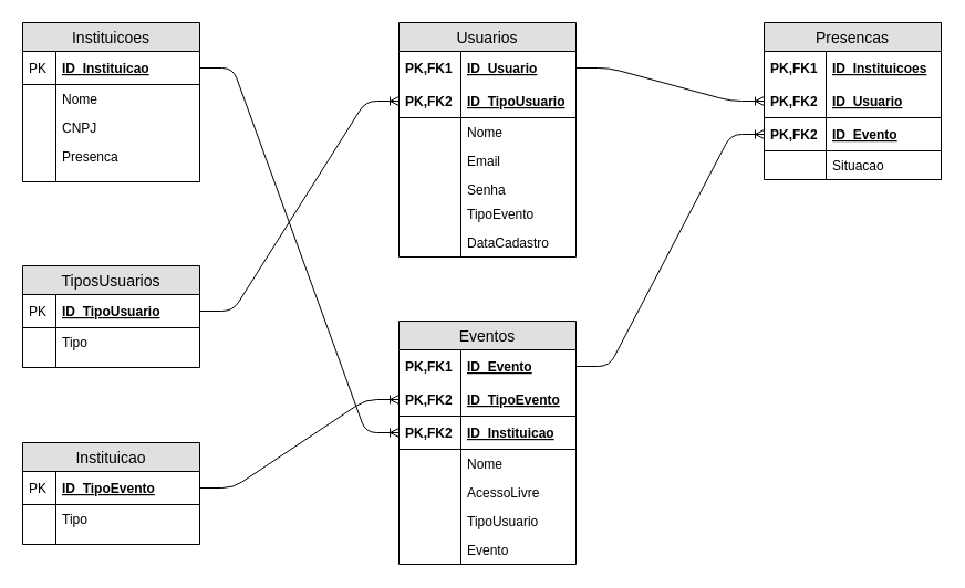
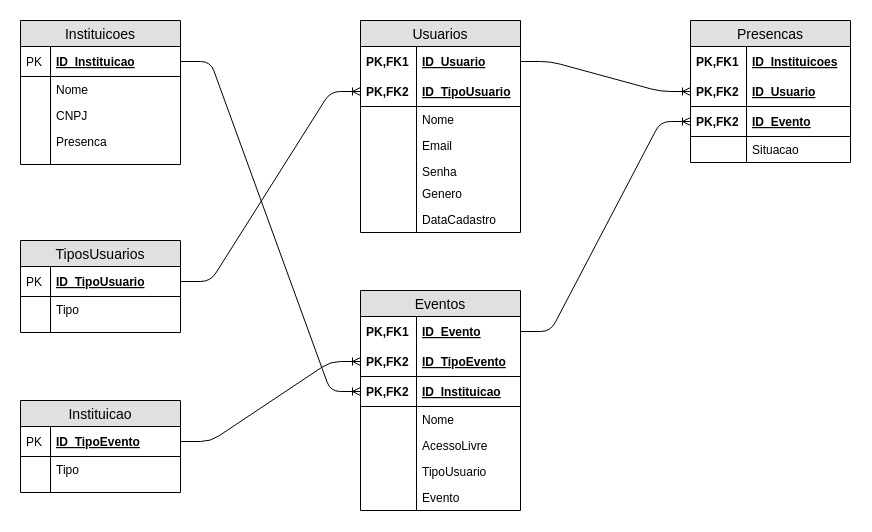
  <mxCell id="0" />
  <mxCell id="1" parent="0" />
  <mxCell id="2" value="TiposUsuarios" style="swimlane;fontStyle=0;childLayout=stackLayout;horizontal=1;startSize=26;fillColor=#e0e0e0;horizontalStack=0;resizeParent=1;resizeParentMax=0;resizeLast=0;collapsible=1;marginBottom=0;swimlaneFillColor=#ffffff;align=center;fontSize=14;" vertex="1" parent="1"><mxGeometry x="20" y="240" width="160" height="92" as="geometry" /></mxCell>
  <mxCell id="3" value="ID_TipoUsuario" style="shape=partialRectangle;top=0;left=0;right=0;bottom=1;align=left;verticalAlign=middle;fillColor=none;spacingLeft=34;spacingRight=4;overflow=hidden;rotatable=0;points=[[0,0.5],[1,0.5]];portConstraint=eastwest;dropTarget=0;fontStyle=5;fontSize=12;" vertex="1" parent="2"><mxGeometry y="26" width="160" height="30" as="geometry" /></mxCell>
  <mxCell id="4" value="PK" style="shape=partialRectangle;top=0;left=0;bottom=0;fillColor=none;align=left;verticalAlign=middle;spacingLeft=4;spacingRight=4;overflow=hidden;rotatable=0;points=[];portConstraint=eastwest;part=1;fontSize=12;" vertex="1" connectable="0" parent="3"><mxGeometry width="30" height="30" as="geometry" /></mxCell>
  <mxCell id="5" value="Tipo" style="shape=partialRectangle;top=0;left=0;right=0;bottom=0;align=left;verticalAlign=top;fillColor=none;spacingLeft=34;spacingRight=4;overflow=hidden;rotatable=0;points=[[0,0.5],[1,0.5]];portConstraint=eastwest;dropTarget=0;fontSize=12;" vertex="1" parent="2"><mxGeometry y="56" width="160" height="26" as="geometry" /></mxCell>
  <mxCell id="6" value="" style="shape=partialRectangle;top=0;left=0;bottom=0;fillColor=none;align=left;verticalAlign=top;spacingLeft=4;spacingRight=4;overflow=hidden;rotatable=0;points=[];portConstraint=eastwest;part=1;fontSize=12;" vertex="1" connectable="0" parent="5"><mxGeometry width="30" height="26" as="geometry" /></mxCell>
  <mxCell id="7" value="" style="shape=partialRectangle;top=0;left=0;right=0;bottom=0;align=left;verticalAlign=top;fillColor=none;spacingLeft=34;spacingRight=4;overflow=hidden;rotatable=0;points=[[0,0.5],[1,0.5]];portConstraint=eastwest;dropTarget=0;fontSize=12;" vertex="1" parent="2"><mxGeometry y="82" width="160" height="10" as="geometry" /></mxCell>
  <mxCell id="8" value="" style="shape=partialRectangle;top=0;left=0;bottom=0;fillColor=none;align=left;verticalAlign=top;spacingLeft=4;spacingRight=4;overflow=hidden;rotatable=0;points=[];portConstraint=eastwest;part=1;fontSize=12;" vertex="1" connectable="0" parent="7"><mxGeometry width="30" height="10" as="geometry" /></mxCell>
  <mxCell id="9" value="Instituicao" style="swimlane;fontStyle=0;childLayout=stackLayout;horizontal=1;startSize=26;fillColor=#e0e0e0;horizontalStack=0;resizeParent=1;resizeParentMax=0;resizeLast=0;collapsible=1;marginBottom=0;swimlaneFillColor=#ffffff;align=center;fontSize=14;" vertex="1" parent="1"><mxGeometry x="20" y="400" width="160" height="92" as="geometry" /></mxCell>
  <mxCell id="10" value="ID_TipoEvento" style="shape=partialRectangle;top=0;left=0;right=0;bottom=1;align=left;verticalAlign=middle;fillColor=none;spacingLeft=34;spacingRight=4;overflow=hidden;rotatable=0;points=[[0,0.5],[1,0.5]];portConstraint=eastwest;dropTarget=0;fontStyle=5;fontSize=12;" vertex="1" parent="9"><mxGeometry y="26" width="160" height="30" as="geometry" /></mxCell>
  <mxCell id="11" value="PK" style="shape=partialRectangle;top=0;left=0;bottom=0;fillColor=none;align=left;verticalAlign=middle;spacingLeft=4;spacingRight=4;overflow=hidden;rotatable=0;points=[];portConstraint=eastwest;part=1;fontSize=12;" vertex="1" connectable="0" parent="10"><mxGeometry width="30" height="30" as="geometry" /></mxCell>
  <mxCell id="12" value="Tipo" style="shape=partialRectangle;top=0;left=0;right=0;bottom=0;align=left;verticalAlign=top;fillColor=none;spacingLeft=34;spacingRight=4;overflow=hidden;rotatable=0;points=[[0,0.5],[1,0.5]];portConstraint=eastwest;dropTarget=0;fontSize=12;" vertex="1" parent="9"><mxGeometry y="56" width="160" height="26" as="geometry" /></mxCell>
  <mxCell id="13" value="" style="shape=partialRectangle;top=0;left=0;bottom=0;fillColor=none;align=left;verticalAlign=top;spacingLeft=4;spacingRight=4;overflow=hidden;rotatable=0;points=[];portConstraint=eastwest;part=1;fontSize=12;" vertex="1" connectable="0" parent="12"><mxGeometry width="30" height="26" as="geometry" /></mxCell>
  <mxCell id="14" value="" style="shape=partialRectangle;top=0;left=0;right=0;bottom=0;align=left;verticalAlign=top;fillColor=none;spacingLeft=34;spacingRight=4;overflow=hidden;rotatable=0;points=[[0,0.5],[1,0.5]];portConstraint=eastwest;dropTarget=0;fontSize=12;" vertex="1" parent="9"><mxGeometry y="82" width="160" height="10" as="geometry" /></mxCell>
  <mxCell id="15" value="" style="shape=partialRectangle;top=0;left=0;bottom=0;fillColor=none;align=left;verticalAlign=top;spacingLeft=4;spacingRight=4;overflow=hidden;rotatable=0;points=[];portConstraint=eastwest;part=1;fontSize=12;" vertex="1" connectable="0" parent="14"><mxGeometry width="30" height="10" as="geometry" /></mxCell>
  <mxCell id="16" value="Instituicoes" style="swimlane;fontStyle=0;childLayout=stackLayout;horizontal=1;startSize=26;fillColor=#e0e0e0;horizontalStack=0;resizeParent=1;resizeParentMax=0;resizeLast=0;collapsible=1;marginBottom=0;swimlaneFillColor=#ffffff;align=center;fontSize=14;" vertex="1" parent="1"><mxGeometry x="20" y="20" width="160" height="144" as="geometry" /></mxCell>
  <mxCell id="17" value="ID_Instituicao" style="shape=partialRectangle;top=0;left=0;right=0;bottom=1;align=left;verticalAlign=middle;fillColor=none;spacingLeft=34;spacingRight=4;overflow=hidden;rotatable=0;points=[[0,0.5],[1,0.5]];portConstraint=eastwest;dropTarget=0;fontStyle=5;fontSize=12;" vertex="1" parent="16"><mxGeometry y="26" width="160" height="30" as="geometry" /></mxCell>
  <mxCell id="18" value="PK" style="shape=partialRectangle;top=0;left=0;bottom=0;fillColor=none;align=left;verticalAlign=middle;spacingLeft=4;spacingRight=4;overflow=hidden;rotatable=0;points=[];portConstraint=eastwest;part=1;fontSize=12;" vertex="1" connectable="0" parent="17"><mxGeometry width="30" height="30" as="geometry" /></mxCell>
  <mxCell id="19" value="Nome" style="shape=partialRectangle;top=0;left=0;right=0;bottom=0;align=left;verticalAlign=top;fillColor=none;spacingLeft=34;spacingRight=4;overflow=hidden;rotatable=0;points=[[0,0.5],[1,0.5]];portConstraint=eastwest;dropTarget=0;fontSize=12;" vertex="1" parent="16"><mxGeometry y="56" width="160" height="26" as="geometry" /></mxCell>
  <mxCell id="20" value="" style="shape=partialRectangle;top=0;left=0;bottom=0;fillColor=none;align=left;verticalAlign=top;spacingLeft=4;spacingRight=4;overflow=hidden;rotatable=0;points=[];portConstraint=eastwest;part=1;fontSize=12;" vertex="1" connectable="0" parent="19"><mxGeometry width="30" height="26" as="geometry" /></mxCell>
  <mxCell id="21" value="CNPJ" style="shape=partialRectangle;top=0;left=0;right=0;bottom=0;align=left;verticalAlign=top;fillColor=none;spacingLeft=34;spacingRight=4;overflow=hidden;rotatable=0;points=[[0,0.5],[1,0.5]];portConstraint=eastwest;dropTarget=0;fontSize=12;" vertex="1" parent="16"><mxGeometry y="82" width="160" height="26" as="geometry" /></mxCell>
  <mxCell id="22" value="" style="shape=partialRectangle;top=0;left=0;bottom=0;fillColor=none;align=left;verticalAlign=top;spacingLeft=4;spacingRight=4;overflow=hidden;rotatable=0;points=[];portConstraint=eastwest;part=1;fontSize=12;" vertex="1" connectable="0" parent="21"><mxGeometry width="30" height="26" as="geometry" /></mxCell>
  <mxCell id="23" value="Presenca" style="shape=partialRectangle;top=0;left=0;right=0;bottom=0;align=left;verticalAlign=top;fillColor=none;spacingLeft=34;spacingRight=4;overflow=hidden;rotatable=0;points=[[0,0.5],[1,0.5]];portConstraint=eastwest;dropTarget=0;fontSize=12;" vertex="1" parent="16"><mxGeometry y="108" width="160" height="26" as="geometry" /></mxCell>
  <mxCell id="24" value="" style="shape=partialRectangle;top=0;left=0;bottom=0;fillColor=none;align=left;verticalAlign=top;spacingLeft=4;spacingRight=4;overflow=hidden;rotatable=0;points=[];portConstraint=eastwest;part=1;fontSize=12;" vertex="1" connectable="0" parent="23"><mxGeometry width="30" height="26" as="geometry" /></mxCell>
  <mxCell id="25" value="" style="shape=partialRectangle;top=0;left=0;right=0;bottom=0;align=left;verticalAlign=top;fillColor=none;spacingLeft=34;spacingRight=4;overflow=hidden;rotatable=0;points=[[0,0.5],[1,0.5]];portConstraint=eastwest;dropTarget=0;fontSize=12;" vertex="1" parent="16"><mxGeometry y="134" width="160" height="10" as="geometry" /></mxCell>
  <mxCell id="26" value="" style="shape=partialRectangle;top=0;left=0;bottom=0;fillColor=none;align=left;verticalAlign=top;spacingLeft=4;spacingRight=4;overflow=hidden;rotatable=0;points=[];portConstraint=eastwest;part=1;fontSize=12;" vertex="1" connectable="0" parent="25"><mxGeometry width="30" height="10" as="geometry" /></mxCell>
  <mxCell id="27" value="Presencas" style="swimlane;fontStyle=0;childLayout=stackLayout;horizontal=1;startSize=26;fillColor=#e0e0e0;horizontalStack=0;resizeParent=1;resizeParentMax=0;resizeLast=0;collapsible=1;marginBottom=0;swimlaneFillColor=#ffffff;align=center;fontSize=14;" vertex="1" parent="1"><mxGeometry x="690" y="20" width="160" height="142" as="geometry" /></mxCell>
  <mxCell id="28" value="ID_Instituicoes" style="shape=partialRectangle;top=0;left=0;right=0;bottom=0;align=left;verticalAlign=middle;fillColor=none;spacingLeft=60;spacingRight=4;overflow=hidden;rotatable=0;points=[[0,0.5],[1,0.5]];portConstraint=eastwest;dropTarget=0;fontStyle=5;fontSize=12;" vertex="1" parent="27"><mxGeometry y="26" width="160" height="30" as="geometry" /></mxCell>
  <mxCell id="29" value="PK,FK1" style="shape=partialRectangle;fontStyle=1;top=0;left=0;bottom=0;fillColor=none;align=left;verticalAlign=middle;spacingLeft=4;spacingRight=4;overflow=hidden;rotatable=0;points=[];portConstraint=eastwest;part=1;fontSize=12;" vertex="1" connectable="0" parent="28"><mxGeometry width="56" height="30" as="geometry" /></mxCell>
  <mxCell id="30" value="ID_Usuario" style="shape=partialRectangle;top=0;left=0;right=0;bottom=1;align=left;verticalAlign=middle;fillColor=none;spacingLeft=60;spacingRight=4;overflow=hidden;rotatable=0;points=[[0,0.5],[1,0.5]];portConstraint=eastwest;dropTarget=0;fontStyle=5;fontSize=12;" vertex="1" parent="27"><mxGeometry y="56" width="160" height="30" as="geometry" /></mxCell>
  <mxCell id="31" value="PK,FK2" style="shape=partialRectangle;fontStyle=1;top=0;left=0;bottom=0;fillColor=none;align=left;verticalAlign=middle;spacingLeft=4;spacingRight=4;overflow=hidden;rotatable=0;points=[];portConstraint=eastwest;part=1;fontSize=12;" vertex="1" connectable="0" parent="30"><mxGeometry width="56" height="30" as="geometry" /></mxCell>
  <mxCell id="32" value="ID_Evento" style="shape=partialRectangle;top=0;left=0;right=0;bottom=1;align=left;verticalAlign=middle;fillColor=none;spacingLeft=60;spacingRight=4;overflow=hidden;rotatable=0;points=[[0,0.5],[1,0.5]];portConstraint=eastwest;dropTarget=0;fontStyle=5;fontSize=12;" vertex="1" parent="27"><mxGeometry y="86" width="160" height="30" as="geometry" /></mxCell>
  <mxCell id="33" value="PK,FK2" style="shape=partialRectangle;fontStyle=1;top=0;left=0;bottom=0;fillColor=none;align=left;verticalAlign=middle;spacingLeft=4;spacingRight=4;overflow=hidden;rotatable=0;points=[];portConstraint=eastwest;part=1;fontSize=12;" vertex="1" connectable="0" parent="32"><mxGeometry width="56" height="30" as="geometry" /></mxCell>
  <mxCell id="34" value="Situacao" style="shape=partialRectangle;top=0;left=0;right=0;bottom=0;align=left;verticalAlign=top;fillColor=none;spacingLeft=60;spacingRight=4;overflow=hidden;rotatable=0;points=[[0,0.5],[1,0.5]];portConstraint=eastwest;dropTarget=0;fontSize=12;" vertex="1" parent="27"><mxGeometry y="116" width="160" height="26" as="geometry" /></mxCell>
  <mxCell id="35" value="" style="shape=partialRectangle;top=0;left=0;bottom=0;fillColor=none;align=left;verticalAlign=top;spacingLeft=4;spacingRight=4;overflow=hidden;rotatable=0;points=[];portConstraint=eastwest;part=1;fontSize=12;" vertex="1" connectable="0" parent="34"><mxGeometry width="56" height="26" as="geometry" /></mxCell>
  <mxCell id="36" value="Usuarios" style="swimlane;fontStyle=0;childLayout=stackLayout;horizontal=1;startSize=26;fillColor=#e0e0e0;horizontalStack=0;resizeParent=1;resizeParentMax=0;resizeLast=0;collapsible=1;marginBottom=0;swimlaneFillColor=#ffffff;align=center;fontSize=14;" vertex="1" parent="1"><mxGeometry x="360" y="20" width="160" height="212" as="geometry" /></mxCell>
  <mxCell id="37" value="ID_Usuario" style="shape=partialRectangle;top=0;left=0;right=0;bottom=0;align=left;verticalAlign=middle;fillColor=none;spacingLeft=60;spacingRight=4;overflow=hidden;rotatable=0;points=[[0,0.5],[1,0.5]];portConstraint=eastwest;dropTarget=0;fontStyle=5;fontSize=12;" vertex="1" parent="36"><mxGeometry y="26" width="160" height="30" as="geometry" /></mxCell>
  <mxCell id="38" value="PK,FK1" style="shape=partialRectangle;fontStyle=1;top=0;left=0;bottom=0;fillColor=none;align=left;verticalAlign=middle;spacingLeft=4;spacingRight=4;overflow=hidden;rotatable=0;points=[];portConstraint=eastwest;part=1;fontSize=12;" vertex="1" connectable="0" parent="37"><mxGeometry width="56" height="30" as="geometry" /></mxCell>
  <mxCell id="39" value="ID_TipoUsuario" style="shape=partialRectangle;top=0;left=0;right=0;bottom=1;align=left;verticalAlign=middle;fillColor=none;spacingLeft=60;spacingRight=4;overflow=hidden;rotatable=0;points=[[0,0.5],[1,0.5]];portConstraint=eastwest;dropTarget=0;fontStyle=5;fontSize=12;" vertex="1" parent="36"><mxGeometry y="56" width="160" height="30" as="geometry" /></mxCell>
  <mxCell id="40" value="PK,FK2" style="shape=partialRectangle;fontStyle=1;top=0;left=0;bottom=0;fillColor=none;align=left;verticalAlign=middle;spacingLeft=4;spacingRight=4;overflow=hidden;rotatable=0;points=[];portConstraint=eastwest;part=1;fontSize=12;" vertex="1" connectable="0" parent="39"><mxGeometry width="56" height="30" as="geometry" /></mxCell>
  <mxCell id="41" value="Nome" style="shape=partialRectangle;top=0;left=0;right=0;bottom=0;align=left;verticalAlign=top;fillColor=none;spacingLeft=60;spacingRight=4;overflow=hidden;rotatable=0;points=[[0,0.5],[1,0.5]];portConstraint=eastwest;dropTarget=0;fontSize=12;" vertex="1" parent="36"><mxGeometry y="86" width="160" height="26" as="geometry" /></mxCell>
  <mxCell id="42" value="" style="shape=partialRectangle;top=0;left=0;bottom=0;fillColor=none;align=left;verticalAlign=top;spacingLeft=4;spacingRight=4;overflow=hidden;rotatable=0;points=[];portConstraint=eastwest;part=1;fontSize=12;" vertex="1" connectable="0" parent="41"><mxGeometry width="56" height="26" as="geometry" /></mxCell>
  <mxCell id="43" value="Email" style="shape=partialRectangle;top=0;left=0;right=0;bottom=0;align=left;verticalAlign=top;fillColor=none;spacingLeft=60;spacingRight=4;overflow=hidden;rotatable=0;points=[[0,0.5],[1,0.5]];portConstraint=eastwest;dropTarget=0;fontSize=12;" vertex="1" parent="36"><mxGeometry y="112" width="160" height="26" as="geometry" /></mxCell>
  <mxCell id="44" value="" style="shape=partialRectangle;top=0;left=0;bottom=0;fillColor=none;align=left;verticalAlign=top;spacingLeft=4;spacingRight=4;overflow=hidden;rotatable=0;points=[];portConstraint=eastwest;part=1;fontSize=12;" vertex="1" connectable="0" parent="43"><mxGeometry width="56" height="26" as="geometry" /></mxCell>
  <mxCell id="45" value="Senha" style="shape=partialRectangle;top=0;left=0;right=0;bottom=0;align=left;verticalAlign=top;fillColor=none;spacingLeft=60;spacingRight=4;overflow=hidden;rotatable=0;points=[[0,0.5],[1,0.5]];portConstraint=eastwest;dropTarget=0;fontSize=12;" vertex="1" parent="36"><mxGeometry y="138" width="160" height="22" as="geometry" /></mxCell>
  <mxCell id="46" value="" style="shape=partialRectangle;top=0;left=0;bottom=0;fillColor=none;align=left;verticalAlign=top;spacingLeft=4;spacingRight=4;overflow=hidden;rotatable=0;points=[];portConstraint=eastwest;part=1;fontSize=12;" vertex="1" connectable="0" parent="45"><mxGeometry width="56" height="22" as="geometry" /></mxCell>
- <mxCell id="47" value="TipoEvento" style="shape=partialRectangle;top=0;left=0;right=0;bottom=0;align=left;verticalAlign=top;fillColor=none;spacingLeft=60;spacingRight=4;overflow=hidden;rotatable=0;points=[[0,0.5],[1,0.5]];portConstraint=eastwest;dropTarget=0;fontSize=12;" vertex="1" parent="36"><mxGeometry y="160" width="160" height="26" as="geometry" /></mxCell>
+ <mxCell id="47" value="Genero" style="shape=partialRectangle;top=0;left=0;right=0;bottom=0;align=left;verticalAlign=top;fillColor=none;spacingLeft=60;spacingRight=4;overflow=hidden;rotatable=0;points=[[0,0.5],[1,0.5]];portConstraint=eastwest;dropTarget=0;fontSize=12;" vertex="1" parent="36"><mxGeometry y="160" width="160" height="26" as="geometry" /></mxCell>
  <mxCell id="48" value="" style="shape=partialRectangle;top=0;left=0;bottom=0;fillColor=none;align=left;verticalAlign=top;spacingLeft=4;spacingRight=4;overflow=hidden;rotatable=0;points=[];portConstraint=eastwest;part=1;fontSize=12;" vertex="1" connectable="0" parent="47"><mxGeometry width="56" height="26" as="geometry" /></mxCell>
  <mxCell id="49" value="DataCadastro" style="shape=partialRectangle;top=0;left=0;right=0;bottom=0;align=left;verticalAlign=top;fillColor=none;spacingLeft=60;spacingRight=4;overflow=hidden;rotatable=0;points=[[0,0.5],[1,0.5]];portConstraint=eastwest;dropTarget=0;fontSize=12;" vertex="1" parent="36"><mxGeometry y="186" width="160" height="26" as="geometry" /></mxCell>
  <mxCell id="50" value="" style="shape=partialRectangle;top=0;left=0;bottom=0;fillColor=none;align=left;verticalAlign=top;spacingLeft=4;spacingRight=4;overflow=hidden;rotatable=0;points=[];portConstraint=eastwest;part=1;fontSize=12;" vertex="1" connectable="0" parent="49"><mxGeometry width="56" height="26" as="geometry" /></mxCell>
  <mxCell id="51" value="Eventos" style="swimlane;fontStyle=0;childLayout=stackLayout;horizontal=1;startSize=26;fillColor=#e0e0e0;horizontalStack=0;resizeParent=1;resizeParentMax=0;resizeLast=0;collapsible=1;marginBottom=0;swimlaneFillColor=#ffffff;align=center;fontSize=14;" vertex="1" parent="1"><mxGeometry x="360" y="290" width="160" height="220" as="geometry" /></mxCell>
  <mxCell id="52" value="ID_Evento" style="shape=partialRectangle;top=0;left=0;right=0;bottom=0;align=left;verticalAlign=middle;fillColor=none;spacingLeft=60;spacingRight=4;overflow=hidden;rotatable=0;points=[[0,0.5],[1,0.5]];portConstraint=eastwest;dropTarget=0;fontStyle=5;fontSize=12;" vertex="1" parent="51"><mxGeometry y="26" width="160" height="30" as="geometry" /></mxCell>
  <mxCell id="53" value="PK,FK1" style="shape=partialRectangle;fontStyle=1;top=0;left=0;bottom=0;fillColor=none;align=left;verticalAlign=middle;spacingLeft=4;spacingRight=4;overflow=hidden;rotatable=0;points=[];portConstraint=eastwest;part=1;fontSize=12;" vertex="1" connectable="0" parent="52"><mxGeometry width="56" height="30" as="geometry" /></mxCell>
  <mxCell id="54" value="ID_TipoEvento" style="shape=partialRectangle;top=0;left=0;right=0;bottom=1;align=left;verticalAlign=middle;fillColor=none;spacingLeft=60;spacingRight=4;overflow=hidden;rotatable=0;points=[[0,0.5],[1,0.5]];portConstraint=eastwest;dropTarget=0;fontStyle=5;fontSize=12;" vertex="1" parent="51"><mxGeometry y="56" width="160" height="30" as="geometry" /></mxCell>
  <mxCell id="55" value="PK,FK2" style="shape=partialRectangle;fontStyle=1;top=0;left=0;bottom=0;fillColor=none;align=left;verticalAlign=middle;spacingLeft=4;spacingRight=4;overflow=hidden;rotatable=0;points=[];portConstraint=eastwest;part=1;fontSize=12;" vertex="1" connectable="0" parent="54"><mxGeometry width="56" height="30" as="geometry" /></mxCell>
  <mxCell id="56" value="ID_Instituicao" style="shape=partialRectangle;top=0;left=0;right=0;bottom=1;align=left;verticalAlign=middle;fillColor=none;spacingLeft=60;spacingRight=4;overflow=hidden;rotatable=0;points=[[0,0.5],[1,0.5]];portConstraint=eastwest;dropTarget=0;fontStyle=5;fontSize=12;" vertex="1" parent="51"><mxGeometry y="86" width="160" height="30" as="geometry" /></mxCell>
  <mxCell id="57" value="PK,FK2" style="shape=partialRectangle;fontStyle=1;top=0;left=0;bottom=0;fillColor=none;align=left;verticalAlign=middle;spacingLeft=4;spacingRight=4;overflow=hidden;rotatable=0;points=[];portConstraint=eastwest;part=1;fontSize=12;" vertex="1" connectable="0" parent="56"><mxGeometry width="56" height="30" as="geometry" /></mxCell>
  <mxCell id="58" value="Nome" style="shape=partialRectangle;top=0;left=0;right=0;bottom=0;align=left;verticalAlign=top;fillColor=none;spacingLeft=60;spacingRight=4;overflow=hidden;rotatable=0;points=[[0,0.5],[1,0.5]];portConstraint=eastwest;dropTarget=0;fontSize=12;" vertex="1" parent="51"><mxGeometry y="116" width="160" height="26" as="geometry" /></mxCell>
  <mxCell id="59" value="" style="shape=partialRectangle;top=0;left=0;bottom=0;fillColor=none;align=left;verticalAlign=top;spacingLeft=4;spacingRight=4;overflow=hidden;rotatable=0;points=[];portConstraint=eastwest;part=1;fontSize=12;" vertex="1" connectable="0" parent="58"><mxGeometry width="56" height="26" as="geometry" /></mxCell>
  <mxCell id="60" value="AcessoLivre" style="shape=partialRectangle;top=0;left=0;right=0;bottom=0;align=left;verticalAlign=top;fillColor=none;spacingLeft=60;spacingRight=4;overflow=hidden;rotatable=0;points=[[0,0.5],[1,0.5]];portConstraint=eastwest;dropTarget=0;fontSize=12;" vertex="1" parent="51"><mxGeometry y="142" width="160" height="26" as="geometry" /></mxCell>
  <mxCell id="61" value="" style="shape=partialRectangle;top=0;left=0;bottom=0;fillColor=none;align=left;verticalAlign=top;spacingLeft=4;spacingRight=4;overflow=hidden;rotatable=0;points=[];portConstraint=eastwest;part=1;fontSize=12;" vertex="1" connectable="0" parent="60"><mxGeometry width="56" height="26" as="geometry" /></mxCell>
  <mxCell id="62" value="TipoUsuario" style="shape=partialRectangle;top=0;left=0;right=0;bottom=0;align=left;verticalAlign=top;fillColor=none;spacingLeft=60;spacingRight=4;overflow=hidden;rotatable=0;points=[[0,0.5],[1,0.5]];portConstraint=eastwest;dropTarget=0;fontSize=12;" vertex="1" parent="51"><mxGeometry y="168" width="160" height="26" as="geometry" /></mxCell>
  <mxCell id="63" value="" style="shape=partialRectangle;top=0;left=0;bottom=0;fillColor=none;align=left;verticalAlign=top;spacingLeft=4;spacingRight=4;overflow=hidden;rotatable=0;points=[];portConstraint=eastwest;part=1;fontSize=12;" vertex="1" connectable="0" parent="62"><mxGeometry width="56" height="26" as="geometry" /></mxCell>
  <mxCell id="64" value="Evento" style="shape=partialRectangle;top=0;left=0;right=0;bottom=0;align=left;verticalAlign=top;fillColor=none;spacingLeft=60;spacingRight=4;overflow=hidden;rotatable=0;points=[[0,0.5],[1,0.5]];portConstraint=eastwest;dropTarget=0;fontSize=12;" vertex="1" parent="51"><mxGeometry y="194" width="160" height="26" as="geometry" /></mxCell>
  <mxCell id="65" value="" style="shape=partialRectangle;top=0;left=0;bottom=0;fillColor=none;align=left;verticalAlign=top;spacingLeft=4;spacingRight=4;overflow=hidden;rotatable=0;points=[];portConstraint=eastwest;part=1;fontSize=12;" vertex="1" connectable="0" parent="64"><mxGeometry width="56" height="26" as="geometry" /></mxCell>
  <mxCell id="66" value="" style="edgeStyle=entityRelationEdgeStyle;fontSize=12;html=1;endArrow=ERoneToMany;" edge="1" parent="1" source="3" target="39"><mxGeometry width="100" height="100" relative="1" as="geometry"><mxPoint x="20" y="630" as="sourcePoint" /><mxPoint x="120" y="530" as="targetPoint" /></mxGeometry></mxCell>
  <mxCell id="67" value="" style="edgeStyle=entityRelationEdgeStyle;fontSize=12;html=1;endArrow=ERoneToMany;" edge="1" parent="1" source="10" target="54"><mxGeometry width="100" height="100" relative="1" as="geometry"><mxPoint x="20" y="630" as="sourcePoint" /><mxPoint x="120" y="530" as="targetPoint" /></mxGeometry></mxCell>
  <mxCell id="68" value="" style="edgeStyle=entityRelationEdgeStyle;fontSize=12;html=1;endArrow=ERoneToMany;" edge="1" parent="1" source="17" target="56"><mxGeometry width="100" height="100" relative="1" as="geometry"><mxPoint x="20" y="630" as="sourcePoint" /><mxPoint x="120" y="530" as="targetPoint" /></mxGeometry></mxCell>
  <mxCell id="69" value="" style="edgeStyle=entityRelationEdgeStyle;fontSize=12;html=1;endArrow=ERoneToMany;" edge="1" parent="1" source="52" target="32"><mxGeometry width="100" height="100" relative="1" as="geometry"><mxPoint x="20" y="630" as="sourcePoint" /><mxPoint x="120" y="530" as="targetPoint" /></mxGeometry></mxCell>
  <mxCell id="70" value="" style="edgeStyle=entityRelationEdgeStyle;fontSize=12;html=1;endArrow=ERoneToMany;" edge="1" parent="1" source="37" target="30"><mxGeometry width="100" height="100" relative="1" as="geometry"><mxPoint x="20" y="630" as="sourcePoint" /><mxPoint x="120" y="530" as="targetPoint" /></mxGeometry></mxCell>
